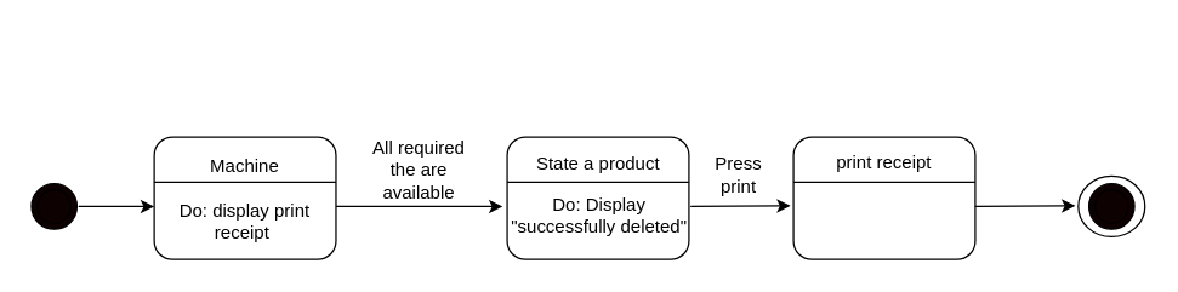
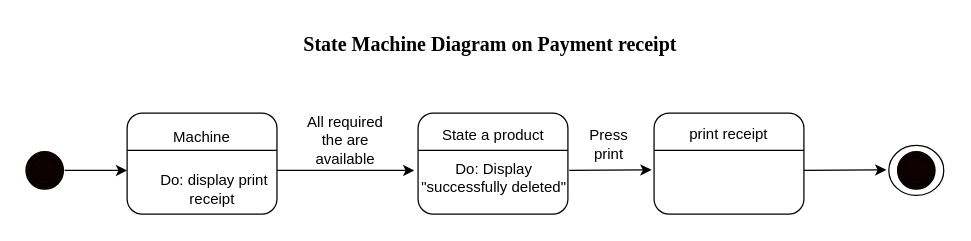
  <mxCell id="0" />
  <mxCell id="1" parent="0" />
  <mxCell id="2" value="" style="ellipse;shape=doubleEllipse;whiteSpace=wrap;html=1;aspect=fixed;strokeColor=#000000;gradientColor=none;fillColor=#0e0101;" vertex="1" parent="1"><mxGeometry x="20" y="121" width="30" height="30" as="geometry" /></mxCell>
  <mxCell id="3" value="" style="ellipse;whiteSpace=wrap;html=1;strokeColor=#000000;fillColor=#FFFFFF;gradientColor=none;" vertex="1" parent="1"><mxGeometry x="711" y="116" width="44" height="40" as="geometry" /></mxCell>
  <mxCell id="4" value="" style="ellipse;shape=doubleEllipse;whiteSpace=wrap;html=1;aspect=fixed;strokeColor=#000000;fillColor=#0e0101;gradientColor=none;" vertex="1" parent="1"><mxGeometry x="718" y="121" width="30" height="30" as="geometry" /></mxCell>
  <mxCell id="5" value="" style="rounded=1;whiteSpace=wrap;html=1;strokeColor=#000000;fillColor=#FFFFFF;gradientColor=none;labelBackgroundColor=none;" vertex="1" parent="1"><mxGeometry x="101" y="90" width="120" height="81" as="geometry" /></mxCell>
  <mxCell id="6" value="" style="endArrow=none;html=1;rounded=0;" edge="1" parent="1"><mxGeometry width="50" height="50" relative="1" as="geometry"><mxPoint x="101" y="120" as="sourcePoint" /><mxPoint x="221" y="120" as="targetPoint" /></mxGeometry></mxCell>
  <mxCell id="7" value="Machine" style="text;html=1;strokeColor=none;fillColor=none;align=center;verticalAlign=middle;whiteSpace=wrap;rounded=0;" vertex="1" parent="1"><mxGeometry x="106" y="100" width="110" height="20" as="geometry" /></mxCell>
- <mxCell id="8" value="Do: display print receipt&amp;nbsp;" style="text;html=1;strokeColor=none;fillColor=none;align=center;verticalAlign=middle;whiteSpace=wrap;rounded=0;labelBackgroundColor=none;" vertex="1" parent="1"><mxGeometry x="116" y="131" width="90" height="30" as="geometry" /></mxCell>
+ <mxCell id="8" value="Do: display print receipt&amp;nbsp;" style="text;html=1;strokeColor=none;fillColor=none;align=center;verticalAlign=middle;whiteSpace=wrap;rounded=0;labelBackgroundColor=none;" vertex="1" parent="1"><mxGeometry x="126" y="136" width="90" height="30" as="geometry" /></mxCell>
  <mxCell id="9" value="" style="endArrow=classic;html=1;rounded=0;" edge="1" parent="1"><mxGeometry width="50" height="50" relative="1" as="geometry"><mxPoint x="51" y="136" as="sourcePoint" /><mxPoint x="101" y="136" as="targetPoint" /></mxGeometry></mxCell>
  <mxCell id="10" value="All required the are available" style="text;html=1;strokeColor=none;fillColor=none;align=center;verticalAlign=middle;whiteSpace=wrap;rounded=0;labelBackgroundColor=none;" vertex="1" parent="1"><mxGeometry x="241" y="97" width="70" height="30" as="geometry" /></mxCell>
  <mxCell id="11" value="" style="endArrow=classic;html=1;rounded=0;" edge="1" parent="1"><mxGeometry width="50" height="50" relative="1" as="geometry"><mxPoint x="221" y="136" as="sourcePoint" /><mxPoint x="331" y="136" as="targetPoint" /></mxGeometry></mxCell>
  <mxCell id="12" value="" style="rounded=1;whiteSpace=wrap;html=1;strokeColor=#000000;fillColor=#FFFFFF;gradientColor=none;labelBackgroundColor=none;" vertex="1" parent="1"><mxGeometry x="334" y="90" width="120" height="81" as="geometry" /></mxCell>
  <mxCell id="13" value="" style="endArrow=none;html=1;rounded=0;" edge="1" parent="1"><mxGeometry width="50" height="50" relative="1" as="geometry"><mxPoint x="334" y="120" as="sourcePoint" /><mxPoint x="454" y="120" as="targetPoint" /></mxGeometry></mxCell>
  <mxCell id="14" value="State a product&amp;nbsp;" style="text;html=1;strokeColor=none;fillColor=none;align=center;verticalAlign=middle;whiteSpace=wrap;rounded=0;" vertex="1" parent="1"><mxGeometry x="335" y="98" width="122" height="20" as="geometry" /></mxCell>
  <mxCell id="15" value="Do: Display &quot;successfully deleted&quot;" style="text;html=1;strokeColor=none;fillColor=none;align=center;verticalAlign=middle;whiteSpace=wrap;rounded=0;labelBackgroundColor=none;" vertex="1" parent="1"><mxGeometry x="332" y="127" width="126" height="30" as="geometry" /></mxCell>
  <mxCell id="16" value="" style="rounded=1;whiteSpace=wrap;html=1;strokeColor=#000000;fillColor=#FFFFFF;gradientColor=none;labelBackgroundColor=none;" vertex="1" parent="1"><mxGeometry x="523" y="90" width="120" height="81" as="geometry" /></mxCell>
  <mxCell id="17" value="" style="endArrow=none;html=1;rounded=0;" edge="1" parent="1"><mxGeometry width="50" height="50" relative="1" as="geometry"><mxPoint x="523" y="120" as="sourcePoint" /><mxPoint x="643" y="120" as="targetPoint" /></mxGeometry></mxCell>
  <mxCell id="18" value="print receipt" style="text;html=1;strokeColor=none;fillColor=none;align=center;verticalAlign=middle;whiteSpace=wrap;rounded=0;" vertex="1" parent="1"><mxGeometry x="528" y="94" width="110" height="26" as="geometry" /></mxCell>
  <mxCell id="19" value="" style="endArrow=classic;html=1;rounded=0;" edge="1" parent="1"><mxGeometry width="50" height="50" relative="1" as="geometry"><mxPoint x="643" y="136" as="sourcePoint" /><mxPoint x="709" y="135.5" as="targetPoint" /></mxGeometry></mxCell>
+ <mxCell id="20" value="&lt;font style=&quot;font-size: 16px;&quot; face=&quot;Comic Sans MS&quot;&gt;&lt;b&gt;State Machine Diagram&amp;nbsp;on Payment receipt&amp;nbsp;&lt;/b&gt;&lt;/font&gt;" style="text;html=1;strokeColor=none;fillColor=none;align=center;verticalAlign=middle;whiteSpace=wrap;rounded=0;labelBackgroundColor=none;" vertex="1" parent="1"><mxGeometry x="234" y="20" width="320" height="30" as="geometry" /></mxCell>
  <mxCell id="21" value="" style="endArrow=classic;html=1;rounded=0;" edge="1" parent="1"><mxGeometry width="50" height="50" relative="1" as="geometry"><mxPoint x="455" y="136" as="sourcePoint" /><mxPoint x="521" y="135.5" as="targetPoint" /></mxGeometry></mxCell>
  <mxCell id="22" value="Press print" style="text;html=1;strokeColor=none;fillColor=none;align=center;verticalAlign=middle;whiteSpace=wrap;rounded=0;labelBackgroundColor=none;" vertex="1" parent="1"><mxGeometry x="458" y="100" width="58" height="30" as="geometry" /></mxCell>
